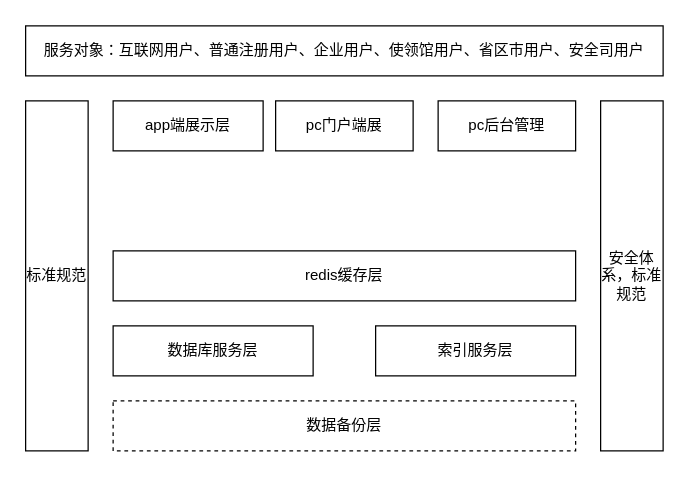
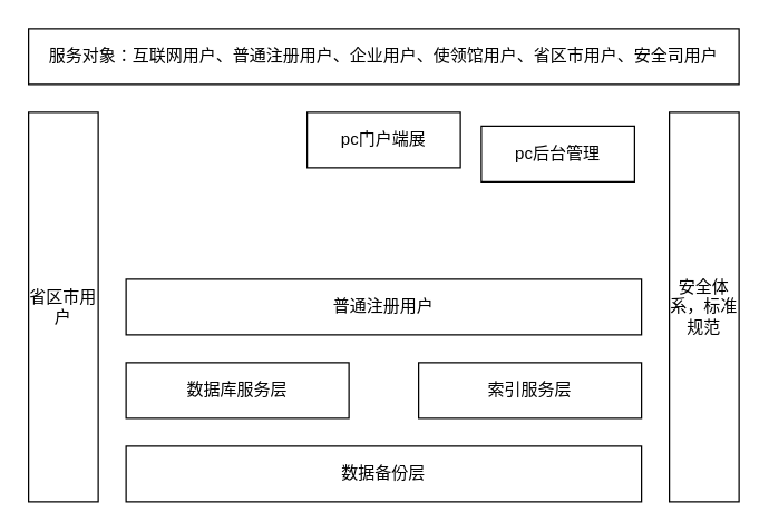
  <mxCell id="0" />
  <mxCell id="1" parent="0" />
  <mxCell id="2" value="服务对象：互联网用户、普通注册用户、企业用户、使领馆用户、省区市用户、安全司用户" style="rounded=0;whiteSpace=wrap;html=1;" vertex="1" parent="1"><mxGeometry x="20" y="20" width="510" height="40" as="geometry" /></mxCell>
- <mxCell id="3" value="标准规范" style="rounded=0;whiteSpace=wrap;html=1;" vertex="1" parent="1"><mxGeometry x="20" y="80" width="50" height="280" as="geometry" /></mxCell>
- <mxCell id="4" value="app端展示层" style="rounded=0;whiteSpace=wrap;html=1;" vertex="1" parent="1"><mxGeometry x="90" y="80" width="120" height="40" as="geometry" /></mxCell>
+ <mxCell id="3" value="省区市用户" style="rounded=0;whiteSpace=wrap;html=1;" vertex="1" parent="1"><mxGeometry x="20" y="80" width="50" height="280" as="geometry" /></mxCell>
  <mxCell id="5" value="pc门户端展" style="rounded=0;whiteSpace=wrap;html=1;" vertex="1" parent="1"><mxGeometry x="220" y="80" width="110" height="40" as="geometry" /></mxCell>
- <mxCell id="6" value="pc后台管理" style="rounded=0;whiteSpace=wrap;html=1;" vertex="1" parent="1"><mxGeometry x="350" y="80" width="110" height="40" as="geometry" /></mxCell>
- <mxCell id="7" value="redis缓存层" style="rounded=0;whiteSpace=wrap;html=1;" vertex="1" parent="1"><mxGeometry x="90" y="200" width="370" height="40" as="geometry" /></mxCell>
+ <mxCell id="6" value="pc后台管理" style="rounded=0;whiteSpace=wrap;html=1;" vertex="1" parent="1"><mxGeometry x="345" y="90" width="110" height="40" as="geometry" /></mxCell>
+ <mxCell id="7" value="普通注册用户" style="rounded=0;whiteSpace=wrap;html=1;" vertex="1" parent="1"><mxGeometry x="90" y="200" width="370" height="40" as="geometry" /></mxCell>
  <mxCell id="8" value="数据库服务层" style="rounded=0;whiteSpace=wrap;html=1;" vertex="1" parent="1"><mxGeometry x="90" y="260" width="160" height="40" as="geometry" /></mxCell>
  <mxCell id="9" value="索引服务层" style="rounded=0;whiteSpace=wrap;html=1;" vertex="1" parent="1"><mxGeometry x="300" y="260" width="160" height="40" as="geometry" /></mxCell>
- <mxCell id="10" value="数据备份层" style="rounded=0;whiteSpace=wrap;html=1;dashed=1;" vertex="1" parent="1"><mxGeometry x="90" y="320" width="370" height="40" as="geometry" /></mxCell>
+ <mxCell id="10" value="数据备份层" style="rounded=0;whiteSpace=wrap;html=1;" vertex="1" parent="1"><mxGeometry x="90" y="320" width="370" height="40" as="geometry" /></mxCell>
  <mxCell id="11" value="安全体系，标准规范" style="rounded=0;whiteSpace=wrap;html=1;" vertex="1" parent="1"><mxGeometry x="480" y="80" width="50" height="280" as="geometry" /></mxCell>
